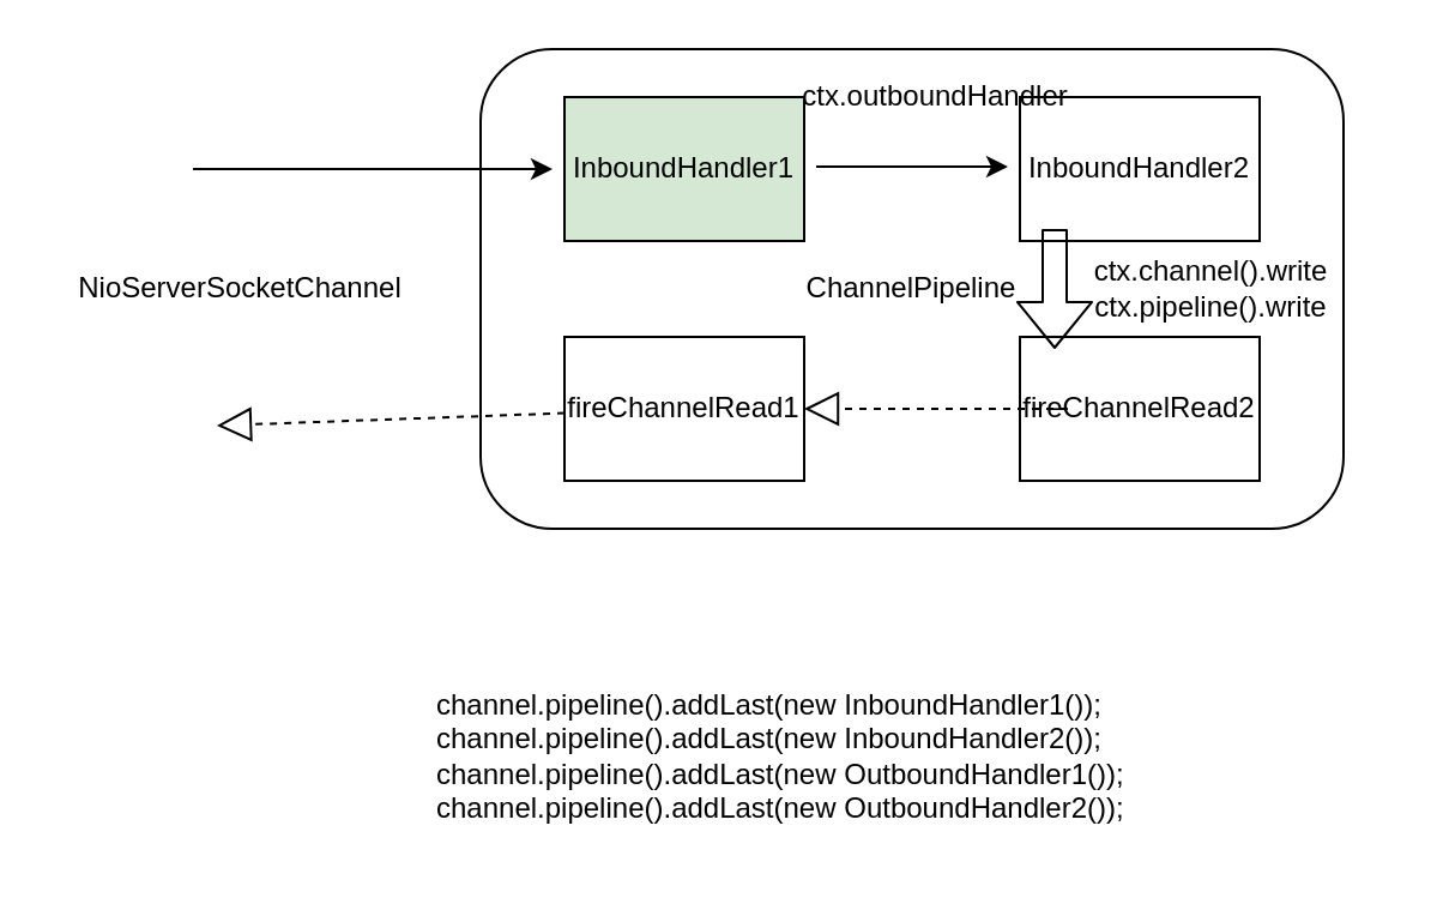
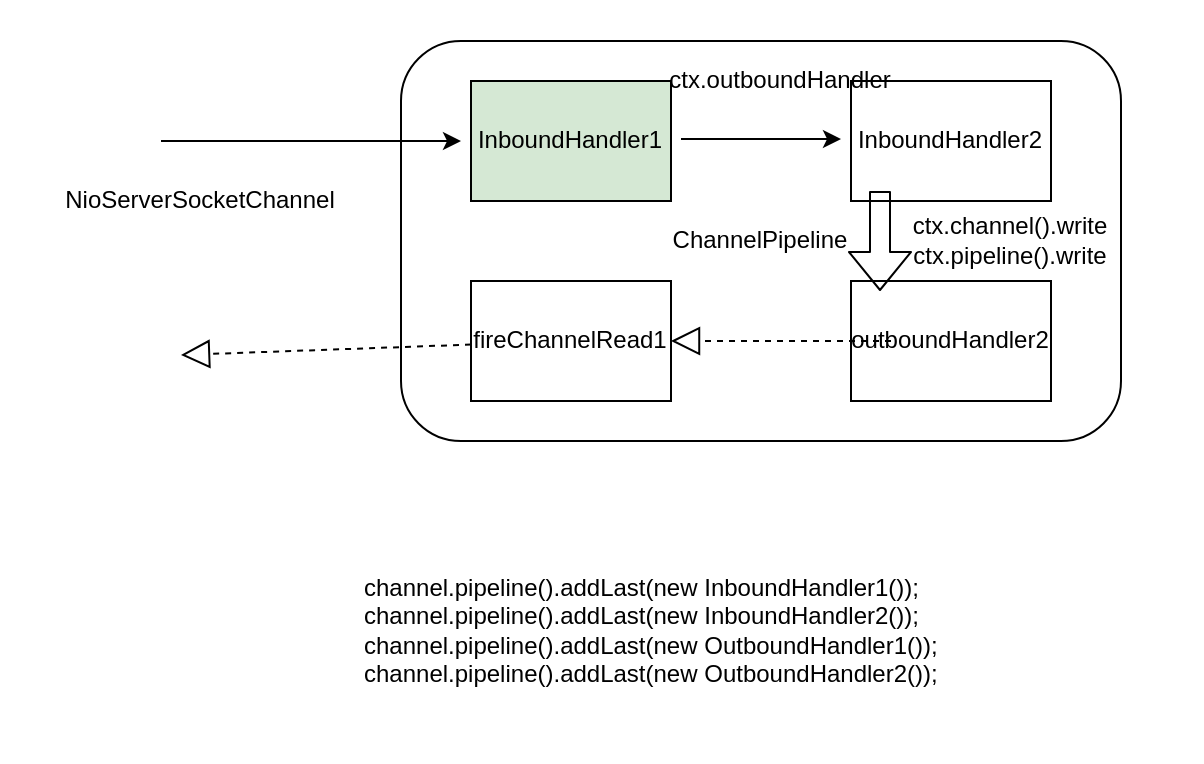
  <mxCell id="0" />
  <mxCell id="1" parent="0" />
  <mxCell id="2" value="ChannelPipeline" style="rounded=1;whiteSpace=wrap;html=1;" parent="1" vertex="1"><mxGeometry x="200" y="20" width="360" height="200" as="geometry" /></mxCell>
- <mxCell id="3" value="NioServerSocketChannel" style="text;html=1;strokeColor=none;fillColor=none;align=center;verticalAlign=middle;whiteSpace=wrap;rounded=0;" parent="1" vertex="1"><mxGeometry x="20" y="110" width="160" height="20" as="geometry" /></mxCell>
+ <mxCell id="3" value="NioServerSocketChannel" style="text;html=1;strokeColor=none;fillColor=none;align=center;verticalAlign=middle;whiteSpace=wrap;rounded=0;" parent="1" vertex="1"><mxGeometry x="20" y="90" width="160" height="20" as="geometry" /></mxCell>
  <mxCell id="4" value="InboundHandler1" style="rounded=0;whiteSpace=wrap;html=1;fillColor=#d5e8d4;" parent="1" vertex="1"><mxGeometry x="235" y="40" width="100" height="60" as="geometry" /></mxCell>
  <mxCell id="5" value="InboundHandler2" style="rounded=0;whiteSpace=wrap;html=1;" parent="1" vertex="1"><mxGeometry x="425" y="40" width="100" height="60" as="geometry" /></mxCell>
  <mxCell id="6" value="fireChannelRead1" style="rounded=0;whiteSpace=wrap;html=1;" parent="1" vertex="1"><mxGeometry x="235" y="140" width="100" height="60" as="geometry" /></mxCell>
- <mxCell id="7" value="fireChannelRead2" style="rounded=0;whiteSpace=wrap;html=1;" parent="1" vertex="1"><mxGeometry x="425" y="140" width="100" height="60" as="geometry" /></mxCell>
+ <mxCell id="7" value="outboundHandler2" style="rounded=0;whiteSpace=wrap;html=1;" parent="1" vertex="1"><mxGeometry x="425" y="140" width="100" height="60" as="geometry" /></mxCell>
  <mxCell id="8" value="" style="endArrow=classic;html=1;" parent="1" edge="1"><mxGeometry width="50" height="50" relative="1" as="geometry"><mxPoint x="80" y="70" as="sourcePoint" /><mxPoint x="230" y="70" as="targetPoint" /></mxGeometry></mxCell>
  <mxCell id="9" value="" style="endArrow=classic;html=1;" parent="1" edge="1"><mxGeometry width="50" height="50" relative="1" as="geometry"><mxPoint x="340" y="69" as="sourcePoint" /><mxPoint x="420" y="69" as="targetPoint" /></mxGeometry></mxCell>
  <mxCell id="10" value="" style="endArrow=block;dashed=1;endFill=0;endSize=12;html=1;" parent="1" source="6" edge="1"><mxGeometry width="160" relative="1" as="geometry"><mxPoint x="20" y="240" as="sourcePoint" /><mxPoint x="90" y="177" as="targetPoint" /></mxGeometry></mxCell>
  <mxCell id="11" value="" style="endArrow=block;dashed=1;endFill=0;endSize=12;html=1;exitX=0;exitY=0.785;exitDx=0;exitDy=0;exitPerimeter=0;" parent="1" edge="1"><mxGeometry width="160" relative="1" as="geometry"><mxPoint x="445" y="170" as="sourcePoint" /><mxPoint x="335" y="170" as="targetPoint" /></mxGeometry></mxCell>
  <mxCell id="12" value="&lt;div&gt;channel.pipeline().addLast(new InboundHandler1());&lt;/div&gt;&lt;div&gt;channel.pipeline().addLast(new InboundHandler2());&lt;/div&gt;&lt;div&gt;channel.pipeline().addLast(new OutboundHandler1());&lt;/div&gt;&lt;div&gt;channel.pipeline().addLast(new OutboundHandler2());&lt;/div&gt;" style="text;html=1;strokeColor=none;fillColor=none;align=left;verticalAlign=middle;whiteSpace=wrap;rounded=0;" parent="1" vertex="1"><mxGeometry x="180" y="270" width="400" height="90" as="geometry" /></mxCell>
  <mxCell id="13" value="ctx.outboundHandler" style="text;html=1;strokeColor=none;fillColor=none;align=center;verticalAlign=middle;whiteSpace=wrap;rounded=0;" vertex="1" parent="1"><mxGeometry x="320" y="30" width="140" height="20" as="geometry" /></mxCell>
  <mxCell id="14" value="ctx.channel().write&lt;br&gt;ctx.pipeline().write&lt;br&gt;" style="text;html=1;strokeColor=none;fillColor=none;align=center;verticalAlign=middle;whiteSpace=wrap;rounded=0;" vertex="1" parent="1"><mxGeometry x="440" y="110" width="130" height="20" as="geometry" /></mxCell>
  <mxCell id="15" value="" style="shape=flexArrow;endArrow=classic;html=1;" edge="1" parent="1"><mxGeometry width="50" height="50" relative="1" as="geometry"><mxPoint x="439.5" y="95" as="sourcePoint" /><mxPoint x="439.5" y="145" as="targetPoint" /></mxGeometry></mxCell>
